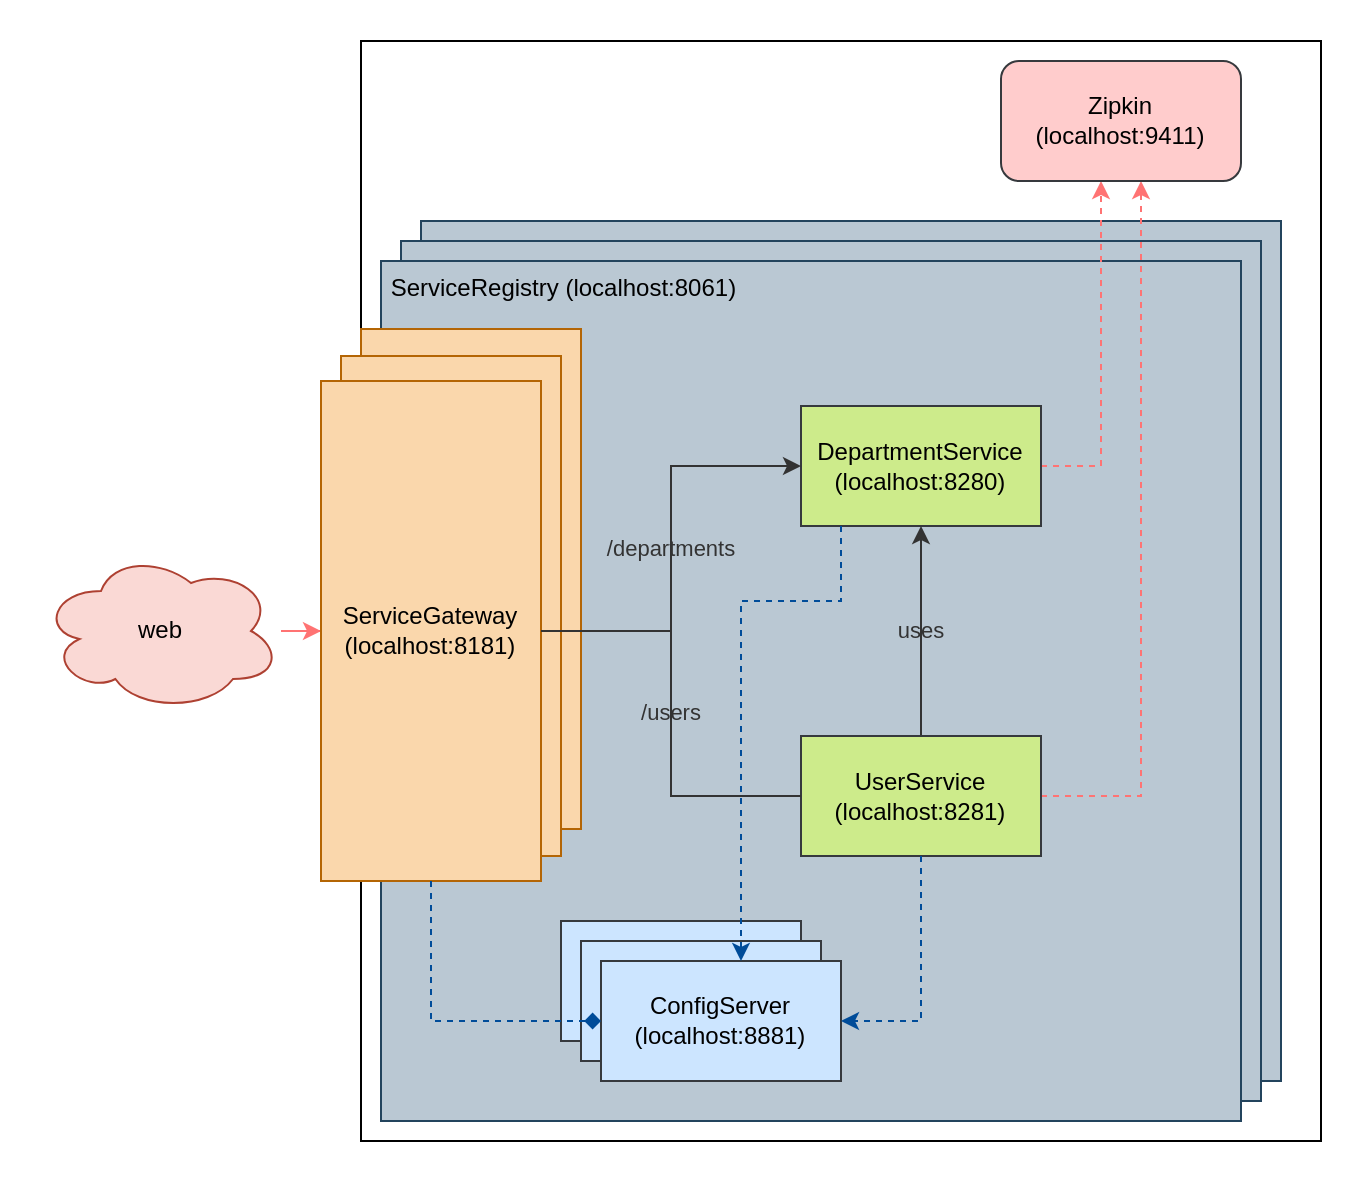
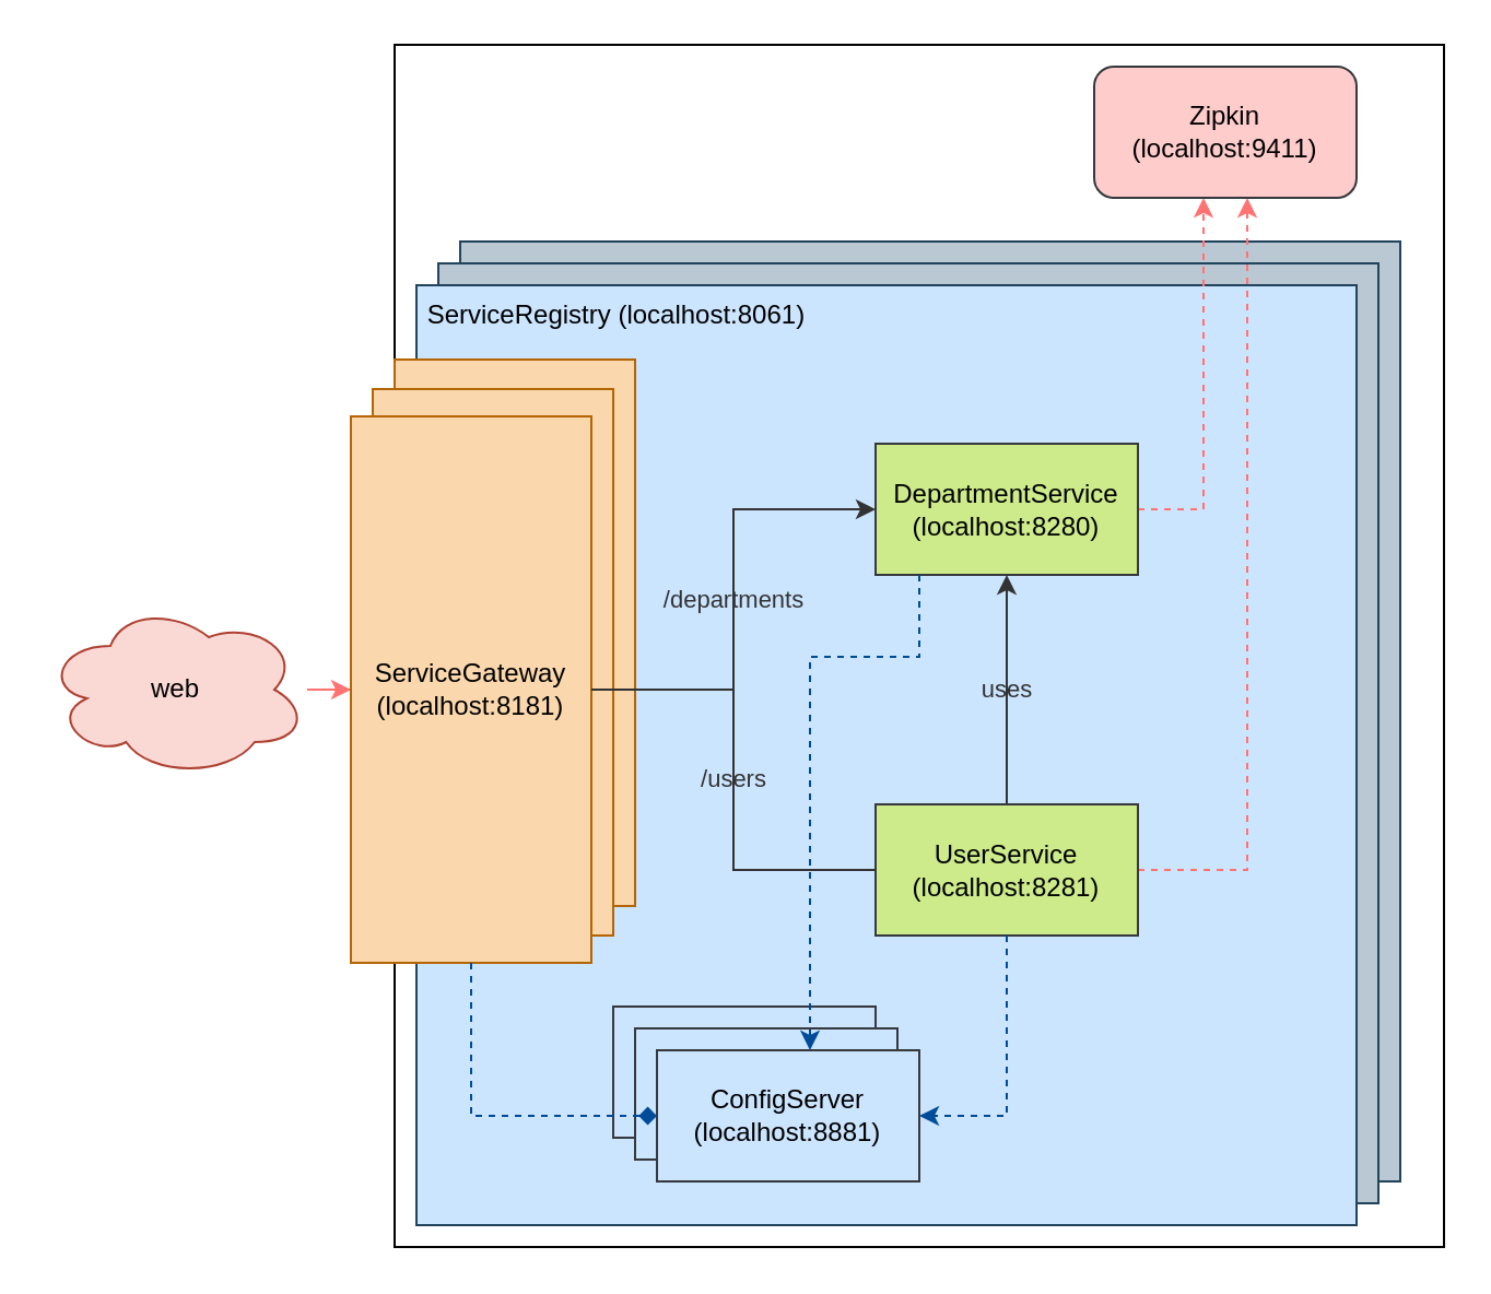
  <mxCell id="0" />
  <mxCell id="1" parent="0" />
  <mxCell id="2" value="" style="rounded=0;whiteSpace=wrap;html=1;fontColor=#000000;" vertex="1" parent="1"><mxGeometry x="180" y="20" width="480" height="550" as="geometry" /></mxCell>
  <mxCell id="3" value="" style="rounded=0;whiteSpace=wrap;html=1;fillColor=#bac8d3;align=left;verticalAlign=top;strokeColor=#23445d;fontColor=#000000;" parent="1" vertex="1"><mxGeometry x="210" y="110" width="430" height="430" as="geometry" /></mxCell>
  <mxCell id="4" value="" style="rounded=0;whiteSpace=wrap;html=1;fillColor=#bac8d3;align=left;verticalAlign=top;strokeColor=#23445d;fontColor=#000000;" parent="1" vertex="1"><mxGeometry x="200" y="120" width="430" height="430" as="geometry" /></mxCell>
- <mxCell id="5" value="&amp;nbsp;ServiceRegistry (localhost:8061)" style="rounded=0;whiteSpace=wrap;html=1;fillColor=#bac8d3;align=left;verticalAlign=top;strokeColor=#23445d;fontColor=#000000;" parent="1" vertex="1"><mxGeometry x="190" y="130" width="430" height="430" as="geometry" /></mxCell>
+ <mxCell id="5" value="&amp;nbsp;ServiceRegistry (localhost:8061)" style="rounded=0;whiteSpace=wrap;html=1;fillColor=#cce5ff;align=left;verticalAlign=top;strokeColor=#23445d;fontColor=#000000;" parent="1" vertex="1"><mxGeometry x="190" y="130" width="430" height="430" as="geometry" /></mxCell>
  <mxCell id="6" style="edgeStyle=orthogonalEdgeStyle;rounded=0;orthogonalLoop=1;jettySize=auto;html=1;fontColor=#000000;strokeColor=#FF7373;" parent="1" source="7" target="16" edge="1"><mxGeometry relative="1" as="geometry" /></mxCell>
  <mxCell id="7" value="web" style="ellipse;shape=cloud;whiteSpace=wrap;html=1;align=center;verticalAlign=middle;fillColor=#fad9d5;strokeColor=#ae4132;fontColor=#000000;" parent="1" vertex="1"><mxGeometry x="20" y="275" width="120" height="80" as="geometry" /></mxCell>
  <mxCell id="8" style="edgeStyle=orthogonalEdgeStyle;rounded=0;orthogonalLoop=1;jettySize=auto;html=1;fontColor=#FFFFFF;strokeColor=#FF7373;dashed=1;" parent="1" source="9" target="13" edge="1"><mxGeometry relative="1" as="geometry"><Array as="points"><mxPoint x="550" y="233" /></Array></mxGeometry></mxCell>
  <mxCell id="9" value="DepartmentService&lt;br&gt;(localhost:8280)" style="rounded=0;whiteSpace=wrap;html=1;fillColor=#cdeb8b;align=center;verticalAlign=middle;strokeColor=#36393d;fontColor=#000000;" parent="1" vertex="1"><mxGeometry x="400" y="202.5" width="120" height="60" as="geometry" /></mxCell>
  <mxCell id="10" value="&lt;font&gt;uses&lt;/font&gt;" style="edgeStyle=orthogonalEdgeStyle;rounded=0;orthogonalLoop=1;jettySize=auto;html=1;fontColor=#333333;strokeColor=#333333;labelBackgroundColor=none;" parent="1" source="12" target="9" edge="1"><mxGeometry relative="1" as="geometry" /></mxCell>
  <mxCell id="11" style="edgeStyle=orthogonalEdgeStyle;rounded=0;orthogonalLoop=1;jettySize=auto;html=1;fontColor=#FFFFFF;strokeColor=#FF7373;dashed=1;" parent="1" source="12" target="13" edge="1"><mxGeometry relative="1" as="geometry"><Array as="points"><mxPoint x="570" y="398" /></Array></mxGeometry></mxCell>
  <mxCell id="12" value="UserService&lt;br&gt;(localhost:8281)" style="rounded=0;whiteSpace=wrap;html=1;fillColor=#cdeb8b;align=center;verticalAlign=middle;strokeColor=#36393d;fontColor=#000000;" parent="1" vertex="1"><mxGeometry x="400" y="367.5" width="120" height="60" as="geometry" /></mxCell>
  <mxCell id="13" value="Zipkin&lt;br&gt;(localhost:9411)" style="rounded=1;whiteSpace=wrap;html=1;fillColor=#ffcccc;align=center;verticalAlign=middle;strokeColor=#36393d;fontColor=#000000;" parent="1" vertex="1"><mxGeometry x="500" y="30" width="120" height="60" as="geometry" /></mxCell>
  <mxCell id="14" value="" style="rounded=0;whiteSpace=wrap;html=1;align=center;verticalAlign=middle;fillColor=#fad7ac;strokeColor=#b46504;fontColor=#000000;" parent="1" vertex="1"><mxGeometry x="180" y="164" width="110" height="250" as="geometry" /></mxCell>
  <mxCell id="15" value="" style="rounded=0;whiteSpace=wrap;html=1;align=center;verticalAlign=middle;fillColor=#fad7ac;strokeColor=#b46504;fontColor=#000000;" parent="1" vertex="1"><mxGeometry x="170" y="177.5" width="110" height="250" as="geometry" /></mxCell>
  <mxCell id="16" value="ServiceGateway&lt;br&gt;(localhost:8181)" style="rounded=0;whiteSpace=wrap;html=1;align=center;verticalAlign=middle;fillColor=#fad7ac;strokeColor=#b46504;fontColor=#000000;" parent="1" vertex="1"><mxGeometry x="160" y="190" width="110" height="250" as="geometry" /></mxCell>
  <mxCell id="17" value="&lt;font&gt;/users&lt;/font&gt;" style="edgeStyle=orthogonalEdgeStyle;rounded=0;orthogonalLoop=1;jettySize=auto;html=1;fontColor=#333333;strokeColor=#333333;labelBackgroundColor=none;endArrow=none;" parent="1" source="16" target="12" edge="1"><mxGeometry relative="1" as="geometry" /></mxCell>
  <mxCell id="18" value="/departments" style="edgeStyle=orthogonalEdgeStyle;rounded=0;orthogonalLoop=1;jettySize=auto;html=1;entryX=0;entryY=0.5;entryDx=0;entryDy=0;fontColor=#333333;strokeColor=#333333;labelBackgroundColor=none;" parent="1" source="16" target="9" edge="1"><mxGeometry relative="1" as="geometry" /></mxCell>
  <mxCell id="19" value="" style="rounded=0;whiteSpace=wrap;html=1;fillColor=#cce5ff;align=center;verticalAlign=middle;strokeColor=#36393d;fontColor=#000000;" parent="1" vertex="1"><mxGeometry x="280" y="460" width="120" height="60" as="geometry" /></mxCell>
  <mxCell id="20" value="" style="rounded=0;whiteSpace=wrap;html=1;fillColor=#cce5ff;align=center;verticalAlign=middle;strokeColor=#36393d;fontColor=#000000;" parent="1" vertex="1"><mxGeometry x="290" y="470" width="120" height="60" as="geometry" /></mxCell>
  <mxCell id="21" value="ConfigServer&lt;br&gt;(localhost:8881)" style="rounded=0;whiteSpace=wrap;html=1;fillColor=#cce5ff;align=center;verticalAlign=middle;strokeColor=#36393d;fontColor=#000000;" parent="1" vertex="1"><mxGeometry x="300" y="480" width="120" height="60" as="geometry" /></mxCell>
  <mxCell id="22" style="edgeStyle=orthogonalEdgeStyle;rounded=0;orthogonalLoop=1;jettySize=auto;html=1;fontColor=#000000;fillColor=#cce5ff;strokeColor=#004C99;dashed=1;" parent="1" source="9" target="21" edge="1"><mxGeometry relative="1" as="geometry"><Array as="points"><mxPoint x="420" y="300" /><mxPoint x="370" y="300" /></Array></mxGeometry></mxCell>
  <mxCell id="23" style="edgeStyle=orthogonalEdgeStyle;rounded=0;orthogonalLoop=1;jettySize=auto;html=1;fontColor=#000000;fillColor=#cce5ff;strokeColor=#004C99;dashed=1;" parent="1" source="12" target="21" edge="1"><mxGeometry relative="1" as="geometry"><Array as="points"><mxPoint x="460" y="510" /></Array></mxGeometry></mxCell>
  <mxCell id="24" style="edgeStyle=orthogonalEdgeStyle;rounded=0;orthogonalLoop=1;jettySize=auto;html=1;fontColor=#000000;fillColor=#cce5ff;strokeColor=#004C99;dashed=1;endArrow=diamond;" parent="1" source="16" target="21" edge="1"><mxGeometry relative="1" as="geometry"><mxPoint x="430" y="272.5" as="sourcePoint" /><mxPoint x="380" y="490" as="targetPoint" /><Array as="points"><mxPoint x="215" y="510" /></Array></mxGeometry></mxCell>
